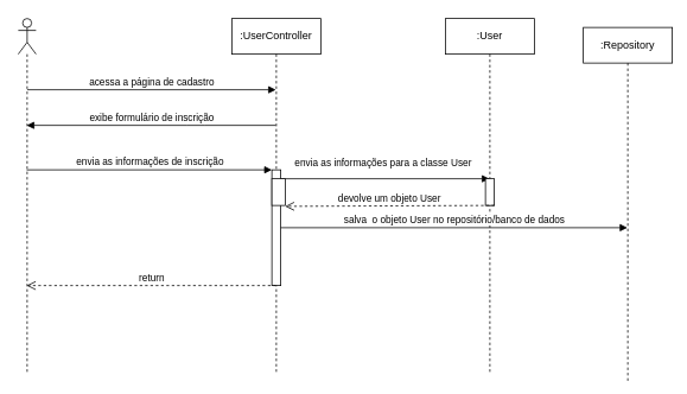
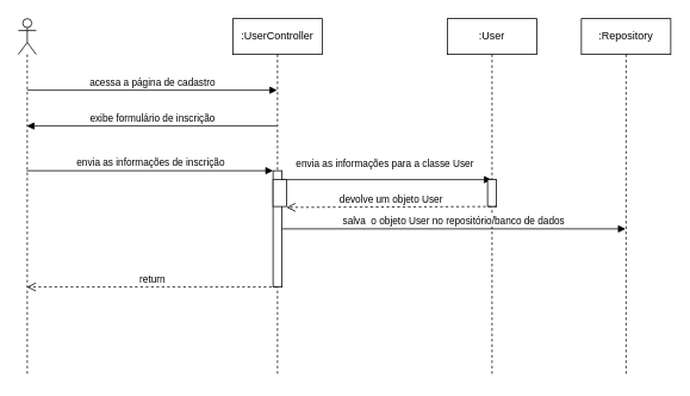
  <mxCell id="0" />
  <mxCell id="1" parent="0" />
  <mxCell id="2" value=":UserController" style="shape=umlLifeline;perimeter=lifelinePerimeter;whiteSpace=wrap;html=1;container=1;collapsible=0;recursiveResize=0;outlineConnect=0;" vertex="1" parent="1"><mxGeometry x="260" y="20" width="100" height="400" as="geometry" /></mxCell>
  <mxCell id="3" value="" style="shape=umlLifeline;participant=umlActor;perimeter=lifelinePerimeter;whiteSpace=wrap;html=1;container=1;collapsible=0;recursiveResize=0;verticalAlign=top;spacingTop=36;outlineConnect=0;" vertex="1" parent="1"><mxGeometry x="20" y="20" width="20" height="400" as="geometry" /></mxCell>
  <mxCell id="4" value="acessa a página de cadastro" style="html=1;verticalAlign=bottom;endArrow=block;" edge="1" parent="1" target="2"><mxGeometry width="80" relative="1" as="geometry"><mxPoint x="30" y="100" as="sourcePoint" /><mxPoint x="300" y="110" as="targetPoint" /></mxGeometry></mxCell>
  <mxCell id="5" value="exibe formulário de inscrição" style="html=1;verticalAlign=bottom;endArrow=block;" edge="1" parent="1" source="2" target="3"><mxGeometry width="80" relative="1" as="geometry"><mxPoint x="340" y="210" as="sourcePoint" /><mxPoint x="110" y="140" as="targetPoint" /><Array as="points"><mxPoint x="220" y="140" /></Array></mxGeometry></mxCell>
  <mxCell id="6" value="" style="html=1;points=[];perimeter=orthogonalPerimeter;" vertex="1" parent="1"><mxGeometry x="305" y="190" width="10" height="130" as="geometry" /></mxCell>
  <mxCell id="7" value="envia as informações de inscrição" style="html=1;verticalAlign=bottom;endArrow=block;entryX=0;entryY=0;" edge="1" target="6" parent="1" source="3"><mxGeometry relative="1" as="geometry"><mxPoint x="20" y="230" as="sourcePoint" /></mxGeometry></mxCell>
  <mxCell id="8" value="return" style="html=1;verticalAlign=bottom;endArrow=open;dashed=1;endSize=8;" edge="1" source="2" parent="1" target="3"><mxGeometry relative="1" as="geometry"><mxPoint x="20" y="306" as="targetPoint" /><Array as="points"><mxPoint x="280" y="320" /><mxPoint x="200" y="320" /><mxPoint x="140" y="320" /></Array></mxGeometry></mxCell>
  <mxCell id="9" value="envia as informações para a classe User" style="html=1;verticalAlign=bottom;endArrow=block;" edge="1" parent="1"><mxGeometry x="-0.019" y="10" width="80" relative="1" as="geometry"><mxPoint x="315" y="200" as="sourcePoint" /><mxPoint x="549.5" y="200" as="targetPoint" /><mxPoint y="1" as="offset" /></mxGeometry></mxCell>
  <mxCell id="10" value=":User" style="shape=umlLifeline;perimeter=lifelinePerimeter;whiteSpace=wrap;html=1;container=1;collapsible=0;recursiveResize=0;outlineConnect=0;" vertex="1" parent="1"><mxGeometry x="500" y="20" width="100" height="400" as="geometry" /></mxCell>
  <mxCell id="11" value="" style="html=1;points=[];perimeter=orthogonalPerimeter;" vertex="1" parent="1"><mxGeometry x="545" y="200" width="10" height="30" as="geometry" /></mxCell>
  <mxCell id="12" value="devolve um objeto User" style="html=1;verticalAlign=bottom;endArrow=open;dashed=1;endSize=8;exitX=0;exitY=0.95;" edge="1" parent="1"><mxGeometry relative="1" as="geometry"><mxPoint x="320" y="231" as="targetPoint" /><mxPoint x="555" y="230" as="sourcePoint" /></mxGeometry></mxCell>
  <mxCell id="13" value="" style="html=1;points=[];perimeter=orthogonalPerimeter;" vertex="1" parent="1"><mxGeometry x="305" y="200" width="15" height="30" as="geometry" /></mxCell>
  <mxCell id="14" value="salva&amp;nbsp; o objeto User no repositório/banco de dados" style="html=1;verticalAlign=bottom;endArrow=block;" edge="1" parent="1" source="6" target="15"><mxGeometry width="80" relative="1" as="geometry"><mxPoint x="325" y="260" as="sourcePoint" /><mxPoint x="650" y="260" as="targetPoint" /></mxGeometry></mxCell>
- <mxCell id="15" value=":Repository" style="shape=umlLifeline;perimeter=lifelinePerimeter;whiteSpace=wrap;html=1;container=1;collapsible=0;recursiveResize=0;outlineConnect=0;" vertex="1" parent="1"><mxGeometry x="655" y="30" width="100" height="400" as="geometry" /></mxCell>
+ <mxCell id="15" value=":Repository" style="shape=umlLifeline;perimeter=lifelinePerimeter;whiteSpace=wrap;html=1;container=1;collapsible=0;recursiveResize=0;outlineConnect=0;" vertex="1" parent="1"><mxGeometry x="650" y="20" width="100" height="400" as="geometry" /></mxCell>
